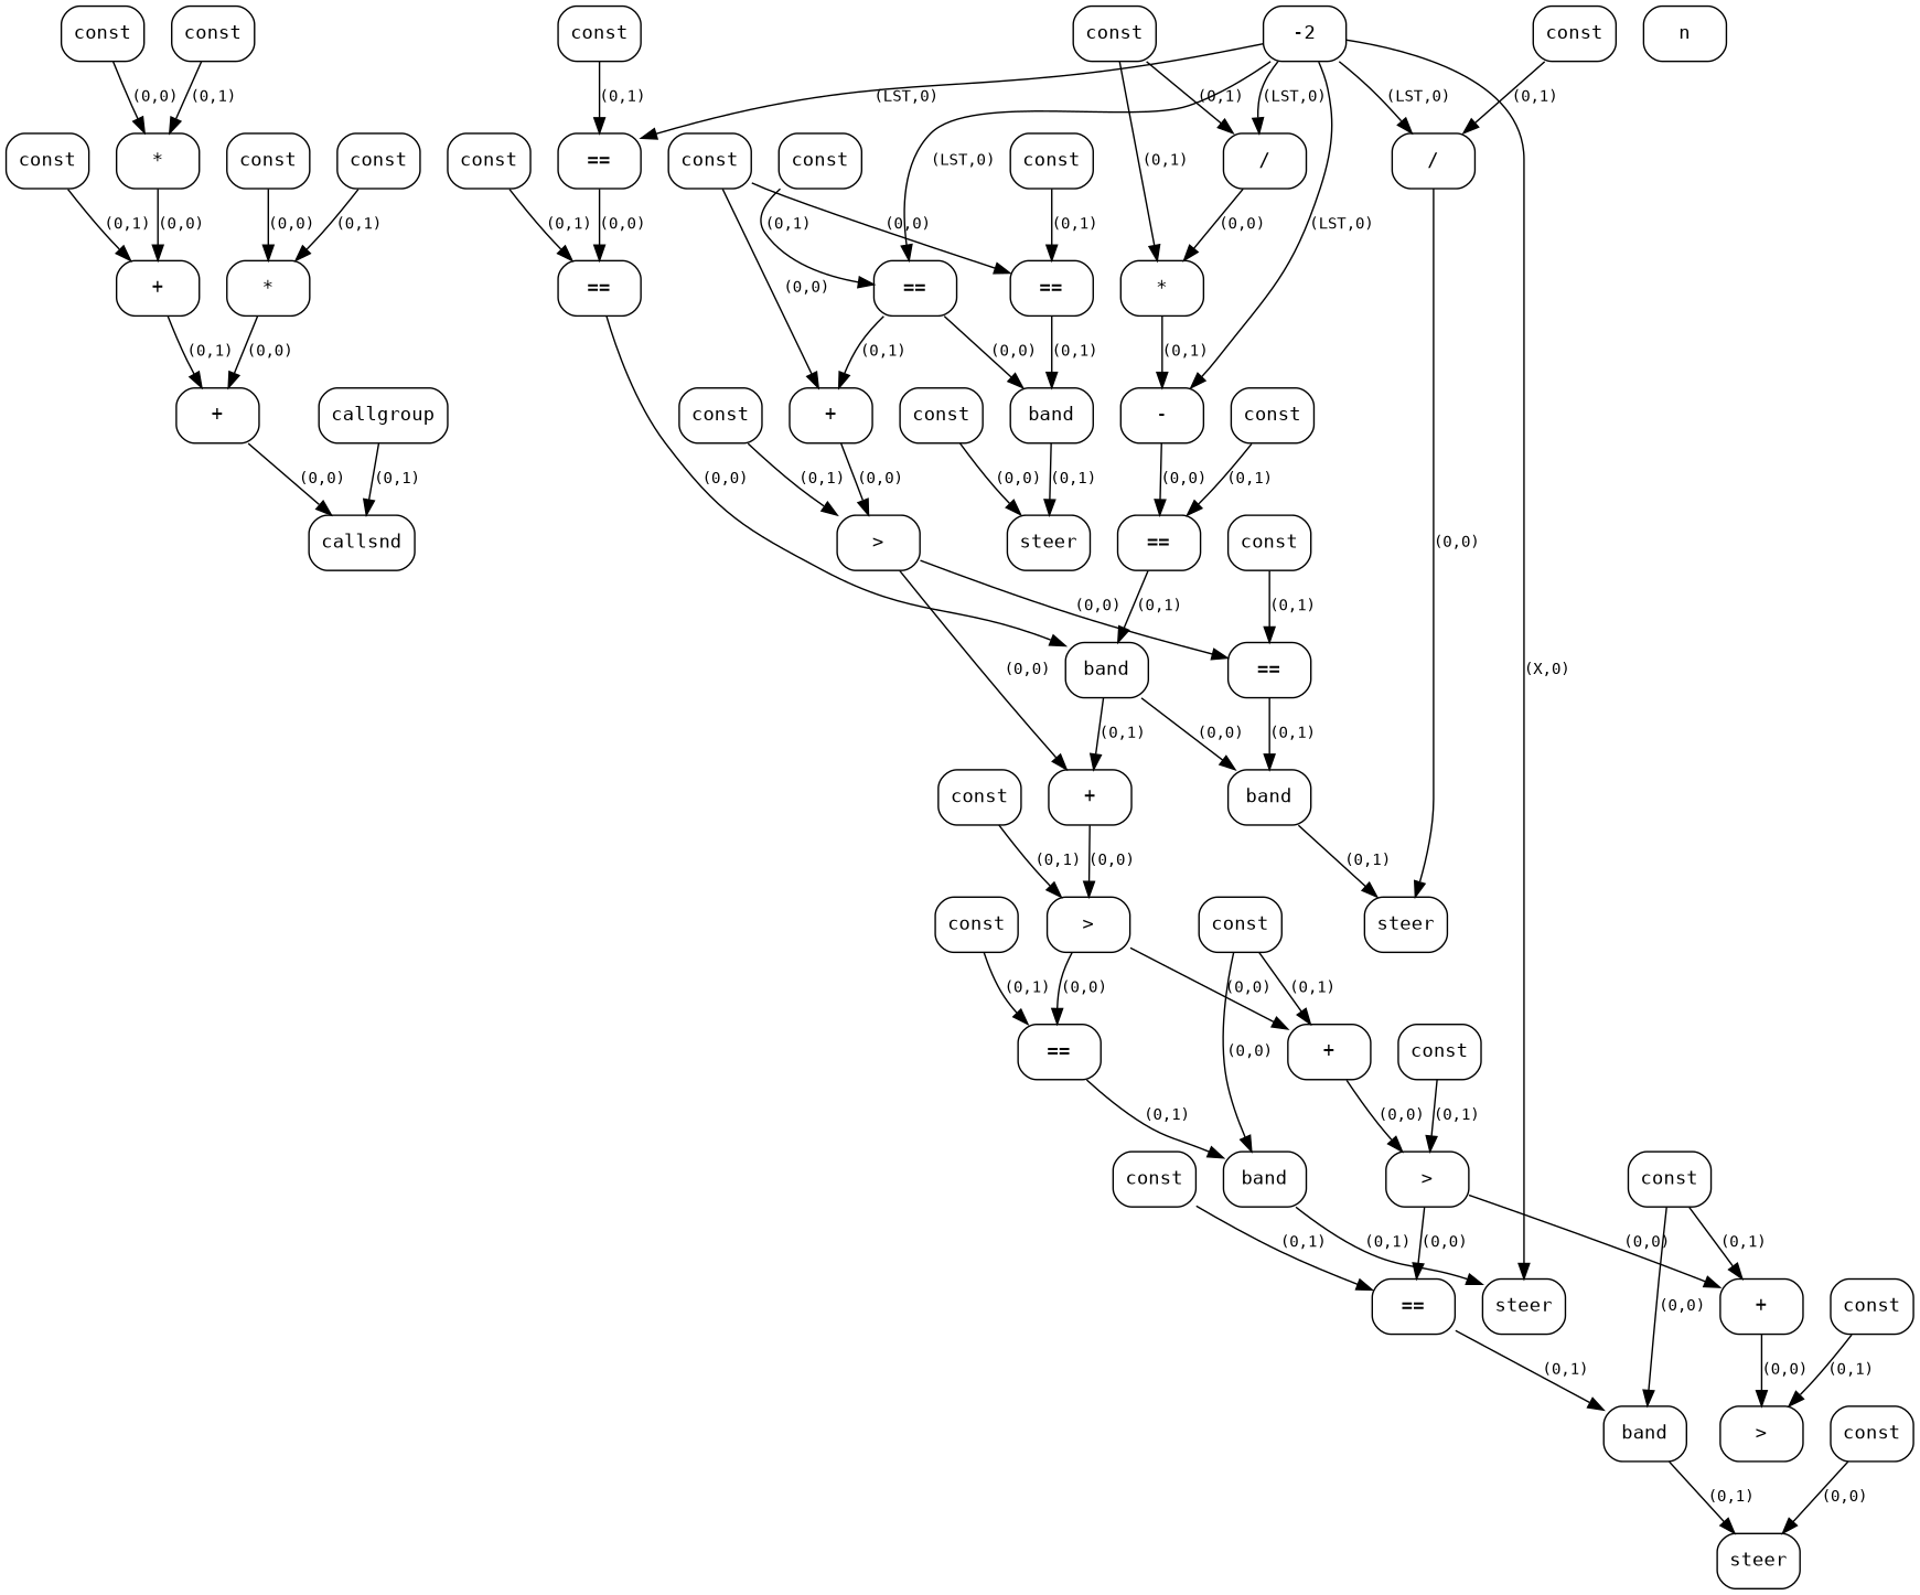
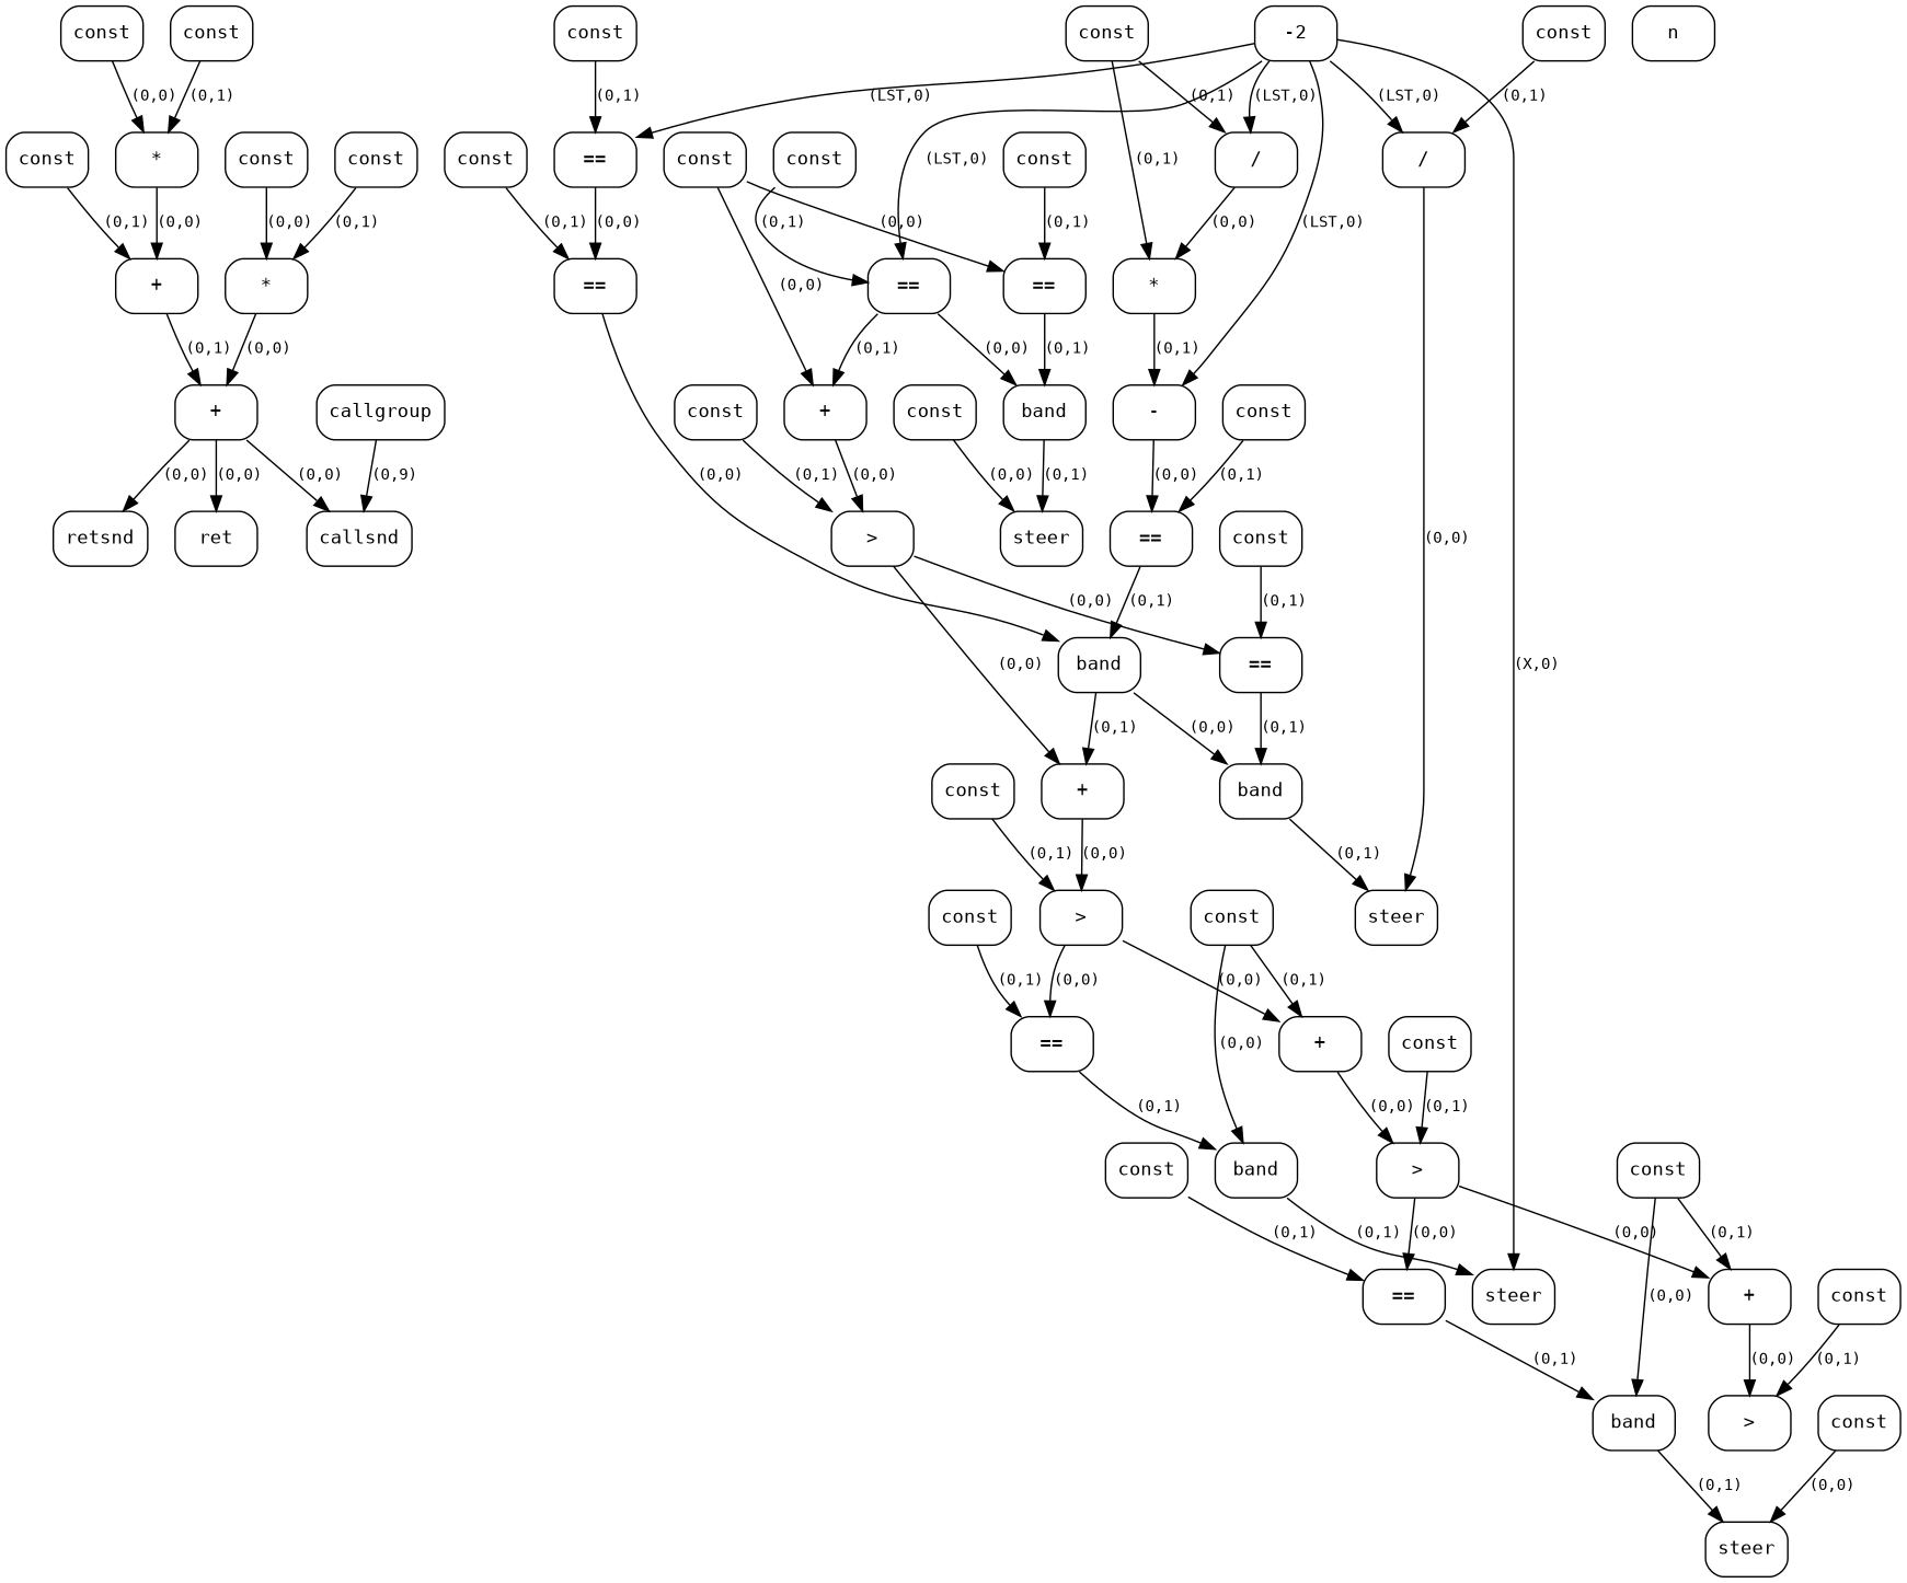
  digraph {
    fontname="DejaVu Sans Mono"
    rankdir=TB
    node [fontname="DejaVu Sans Mono" fontsize=12 shape=box style=rounded]
    edge [fontname="DejaVu Sans Mono" fontsize=10]
    n1 [label=const]
    n2 [label="+"]
    n3 [label="+"]
    n4 [label=const]
    n5 [label="*"]
    n6 [label=const]
    n7 [label="*"]
    n8 [label=const]
    n9 [label=callsnd]
+   n10 [label=retsnd]
+   n11 [label=ret]
    n12 [label=const]
    n13 [label=callgroup]
    n14 [label=const]
    n15 [label="=="]
    n16 [label="+"]
    n17 [label=band]
    n18 [label=">"]
    n19 [label=const]
    n20 [label="=="]
    n21 [label=steer]
    n22 [label=const]
    n23 [label=const]
    n24 [label="=="]
    n25 [label="+"]
    n26 [label=const]
    n27 [label=band]
    n28 [label=">"]
    n29 [label=const]
    n30 [label="=="]
    n31 [label="=="]
    n32 [label=band]
    n33 [label=const]
    n34 [label=const]
    n35 [label="/"]
    n36 [label="*"]
    n37 [label="-"]
    n38 [label="=="]
    n39 [label=const]
    n40 [label=steer]
    n41 [label=const]
    n42 [label="/"]
    n43 [label=const]
    n44 [label="=="]
    n45 [label="+"]
    n46 [label=const]
    n47 [label=band]
    n48 [label=">"]
    n49 [label=const]
    n50 [label=steer]
    n51 [label=const]
    n52 [label="=="]
    n53 [label="+"]
    n54 [label=const]
    n55 [label=band]
    n56 [label=">"]
    n57 [label=const]
    n58 [label=steer]
    n59 [label=const]
    n60 [label=const]
    n61 [label=const]
    n
    n63 [label=-2]
    n1 -> n2 [label="(0,1)"]
    n2 -> n3 [label="(0,1)"]
    n3 -> n9 [label="(0,0)"]
+   n3 -> n10 [label="(0,0)"]
+   n3 -> n11 [label="(0,0)"]
    n4 -> n5 [label="(0,0)"]
    n5 -> n3 [label="(0,0)"]
    n6 -> n7 [label="(0,0)"]
    n7 -> n2 [label="(0,0)"]
    n8 -> n7 [label="(0,1)"]
    n12 -> n5 [label="(0,1)"]
-   n13 -> n9 [label="(0,1)"]
+   n13 -> n9 [label="(0,9)"]
    n14 -> n15 [label="(0,0)"]
    n14 -> n16 [label="(0,0)"]
    n15 -> n17 [label="(0,1)"]
    n16 -> n18 [label="(0,0)"]
    n17 -> n21 [label="(0,1)"]
    n18 -> n24 [label="(0,0)"]
    n18 -> n25 [label="(0,0)"]
    n19 -> n20 [label="(0,1)"]
    n20 -> n16 [label="(0,1)"]
    n20 -> n17 [label="(0,0)"]
    n22 -> n15 [label="(0,1)"]
    n23 -> n21 [label="(0,0)"]
    n24 -> n27 [label="(0,1)"]
    n25 -> n28 [label="(0,0)"]
    n26 -> n18 [label="(0,1)"]
    n27 -> n40 [label="(0,1)"]
    n28 -> n44 [label="(0,0)"]
    n28 -> n45 [label="(0,0)"]
    n29 -> n30 [label="(0,1)"]
    n30 -> n31 [label="(0,0)"]
    n31 -> n32 [label="(0,0)"]
    n32 -> n25 [label="(0,1)"]
    n32 -> n27 [label="(0,0)"]
    n33 -> n31 [label="(0,1)"]
    n34 -> n35 [label="(0,1)"]
    n34 -> n36 [label="(0,1)"]
    n35 -> n36 [label="(0,0)"]
    n36 -> n37 [label="(0,1)"]
    n37 -> n38 [label="(0,0)"]
    n38 -> n32 [label="(0,1)"]
    n39 -> n38 [label="(0,1)"]
    n41 -> n42 [label="(0,1)"]
    n42 -> n40 [label="(0,0)"]
    n43 -> n24 [label="(0,1)"]
    n44 -> n47 [label="(0,1)"]
    n45 -> n48 [label="(0,0)"]
    n46 -> n28 [label="(0,1)"]
    n47 -> n50 [label="(0,1)"]
    n48 -> n52 [label="(0,0)"]
    n48 -> n53 [label="(0,0)"]
    n49 -> n45 [label="(0,1)"]
    n49 -> n47 [label="(0,0)"]
    n51 -> n44 [label="(0,1)"]
    n52 -> n55 [label="(0,1)"]
    n53 -> n56 [label="(0,0)"]
    n54 -> n48 [label="(0,1)"]
    n55 -> n58 [label="(0,1)"]
    n57 -> n53 [label="(0,1)"]
    n57 -> n55 [label="(0,0)"]
    n59 -> n52 [label="(0,1)"]
    n60 -> n58 [label="(0,0)"]
    n61 -> n56 [label="(0,1)"]
    n63 -> n20 [label="(LST,0)"]
    n63 -> n30 [label="(LST,0)"]
    n63 -> n35 [label="(LST,0)"]
    n63 -> n37 [label="(LST,0)"]
    n63 -> n42 [label="(LST,0)"]
    n63 -> n50 [label="(X,0)"]
  }
